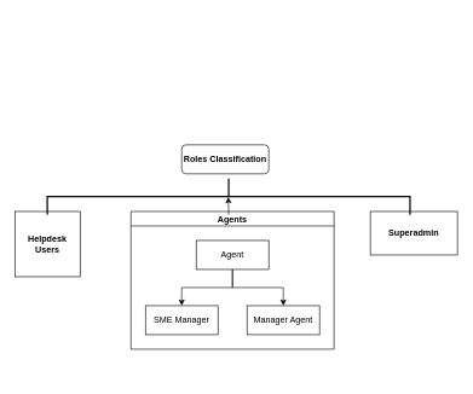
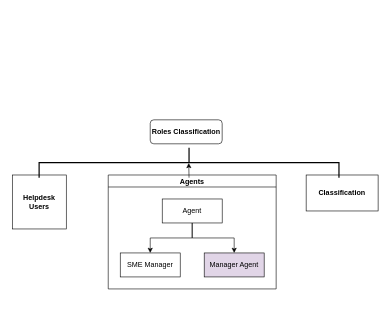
  <mxCell id="0" />
  <mxCell id="1" parent="0" />
  <mxCell id="2" value="Agents" style="swimlane;startSize=20;horizontal=1;childLayout=treeLayout;horizontalTree=0;resizable=0;containerType=tree;" vertex="1" parent="1"><mxGeometry x="180" y="291" width="280" height="190" as="geometry" /></mxCell>
  <mxCell id="3" value="Agent" style="whiteSpace=wrap;html=1;" vertex="1" parent="2"><mxGeometry x="90" y="40" width="100" height="40" as="geometry" /></mxCell>
  <mxCell id="4" value="SME Manager" style="whiteSpace=wrap;html=1;" vertex="1" parent="2"><mxGeometry x="20" y="130" width="100" height="40" as="geometry" /></mxCell>
  <mxCell id="5" value="" style="edgeStyle=elbowEdgeStyle;elbow=vertical;html=1;rounded=0;" edge="1" parent="2" source="3" target="4"><mxGeometry relative="1" as="geometry" /></mxCell>
- <mxCell id="6" value="Manager Agent" style="whiteSpace=wrap;html=1;" vertex="1" parent="2"><mxGeometry x="160" y="130" width="100" height="40" as="geometry" /></mxCell>
+ <mxCell id="6" value="Manager Agent" style="whiteSpace=wrap;html=1;fillColor=#e1d5e7;" vertex="1" parent="2"><mxGeometry x="160" y="130" width="100" height="40" as="geometry" /></mxCell>
  <mxCell id="7" value="" style="edgeStyle=elbowEdgeStyle;elbow=vertical;html=1;rounded=0;" edge="1" parent="2" source="3" target="6"><mxGeometry relative="1" as="geometry" /></mxCell>
  <mxCell id="8" value="&lt;b&gt;Helpdesk Users&lt;/b&gt;" style="rounded=0;whiteSpace=wrap;html=1;" vertex="1" parent="1"><mxGeometry x="20" y="291" width="90" height="90" as="geometry" /></mxCell>
- <mxCell id="9" value="&lt;b&gt;Superadmin&lt;/b&gt;" style="rounded=0;whiteSpace=wrap;html=1;" vertex="1" parent="1"><mxGeometry x="510" y="291" width="120" height="60" as="geometry" /></mxCell>
+ <mxCell id="9" value="&lt;b&gt;Classification&lt;/b&gt;" style="rounded=0;whiteSpace=wrap;html=1;" vertex="1" parent="1"><mxGeometry x="510" y="291" width="120" height="60" as="geometry" /></mxCell>
  <mxCell id="10" value="" style="strokeWidth=2;html=1;shape=mxgraph.flowchart.annotation_2;align=left;labelPosition=right;pointerEvents=1;rotation=90;" vertex="1" parent="1"><mxGeometry x="289.73" y="20.53" width="50" height="500" as="geometry" /></mxCell>
  <mxCell id="11" style="edgeStyle=orthogonalEdgeStyle;rounded=0;orthogonalLoop=1;jettySize=auto;html=1;exitX=1;exitY=0.5;exitDx=0;exitDy=0;exitPerimeter=0;entryX=0.509;entryY=0.501;entryDx=0;entryDy=0;entryPerimeter=0;" edge="1" parent="1" source="10" target="10"><mxGeometry relative="1" as="geometry" /></mxCell>
  <mxCell id="12" value="&lt;b&gt;Roles Classification&lt;/b&gt;" style="rounded=1;whiteSpace=wrap;html=1;" vertex="1" parent="1"><mxGeometry x="250" y="199" width="120" height="40" as="geometry" /></mxCell>
